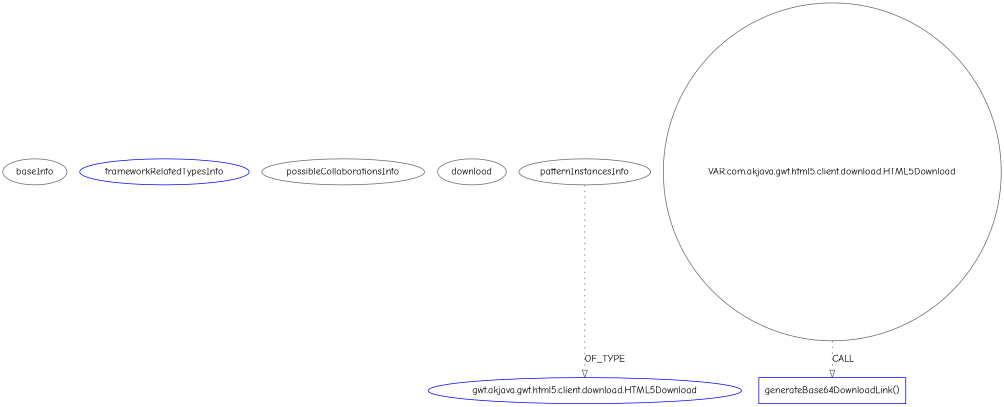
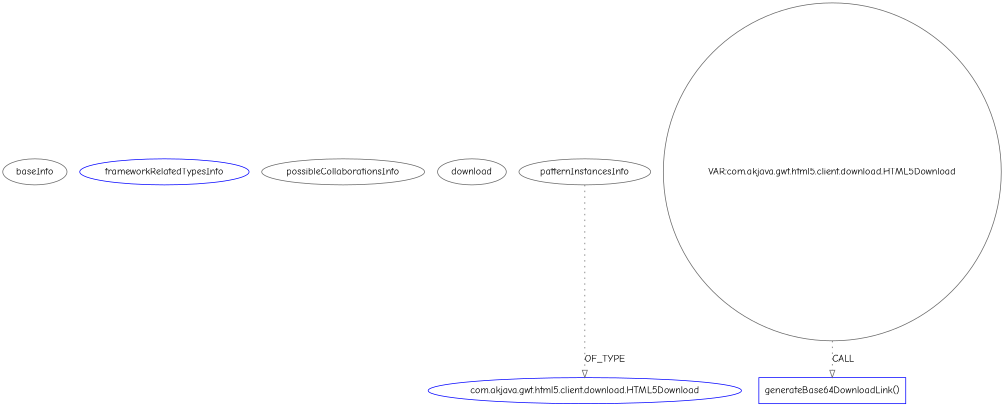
  digraph {
    fontname="Comic Neue"
    node [color=gray40 fontname="Comic Neue"]
    edge [arrowhead=onormal color=gray40 fontname="Comic Neue" style=dotted]
    baseInfo [category=pattern graphId=1535 isAnonymous=false possibleRelation=false]
    frameworkRelatedTypesInfo [color=blue]
    possibleCollaborationsInfo
    n4 [frequency=2.0 label=download patternRootClient=null]
    patternInstancesInfo [0="akjava-GWT-Hangouts~/akjava-GWT-Hangouts/GWT-Hangouts-master/apps/easyoverlay/src/com/akjava/gwt/hangout/easyoverlay/client/EasyOverlay.java~EasyOverlay~492" 1="akjava-GWT-Hangouts~/akjava-GWT-Hangouts/GWT-Hangouts-master/apps/easyoverlay/src/com/akjava/gwt/hangout/easyoverlay/client/EasyOverlay.java~void onApiReady()~507"]
-   n6 [color=blue isFrameworkType=false label="gwt.akjava.gwt.html5.client.download.HTML5Download" vertexType=FRAMEWORK_CLASS_TYPE]
+   n6 [color=blue isFrameworkType=false label="com.akjava.gwt.html5.client.download.HTML5Download" vertexType=FRAMEWORK_CLASS_TYPE]
    n7 [isFrameworkType=false label="VAR:com.akjava.gwt.html5.client.download.HTML5Download" shape=circle vertexType=VARIABLE_EXPRESION]
    n8 [color=blue isFrameworkType=false label="generateBase64DownloadLink()" shape=box vertexType=INSIDE_CALL]
    patternInstancesInfo -> n6 [label=OF_TYPE]
    n7 -> n8 [label=CALL]
  }
